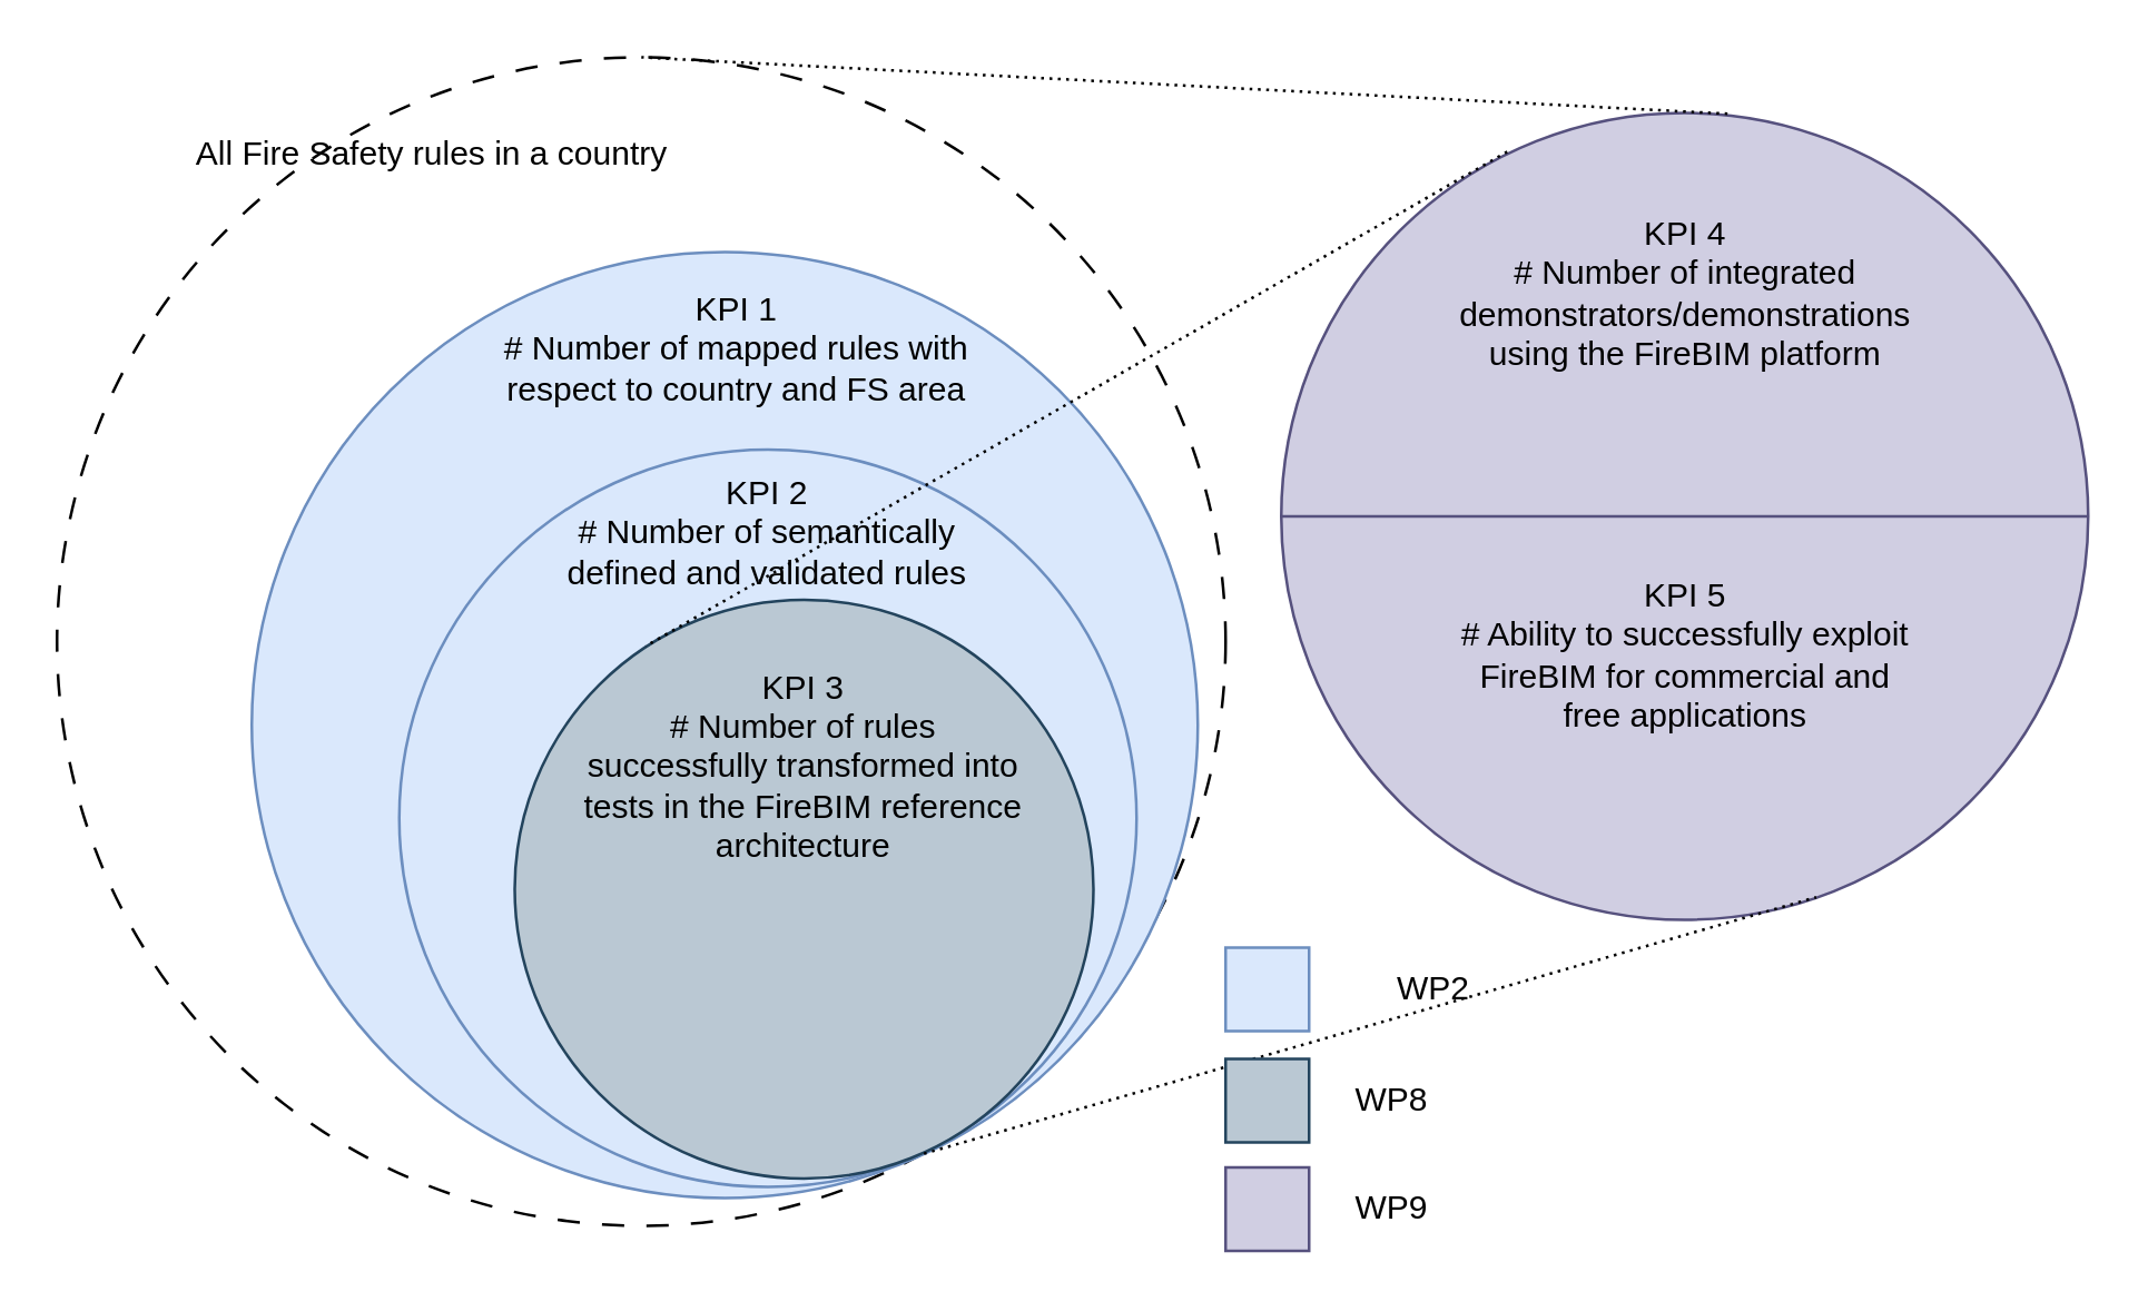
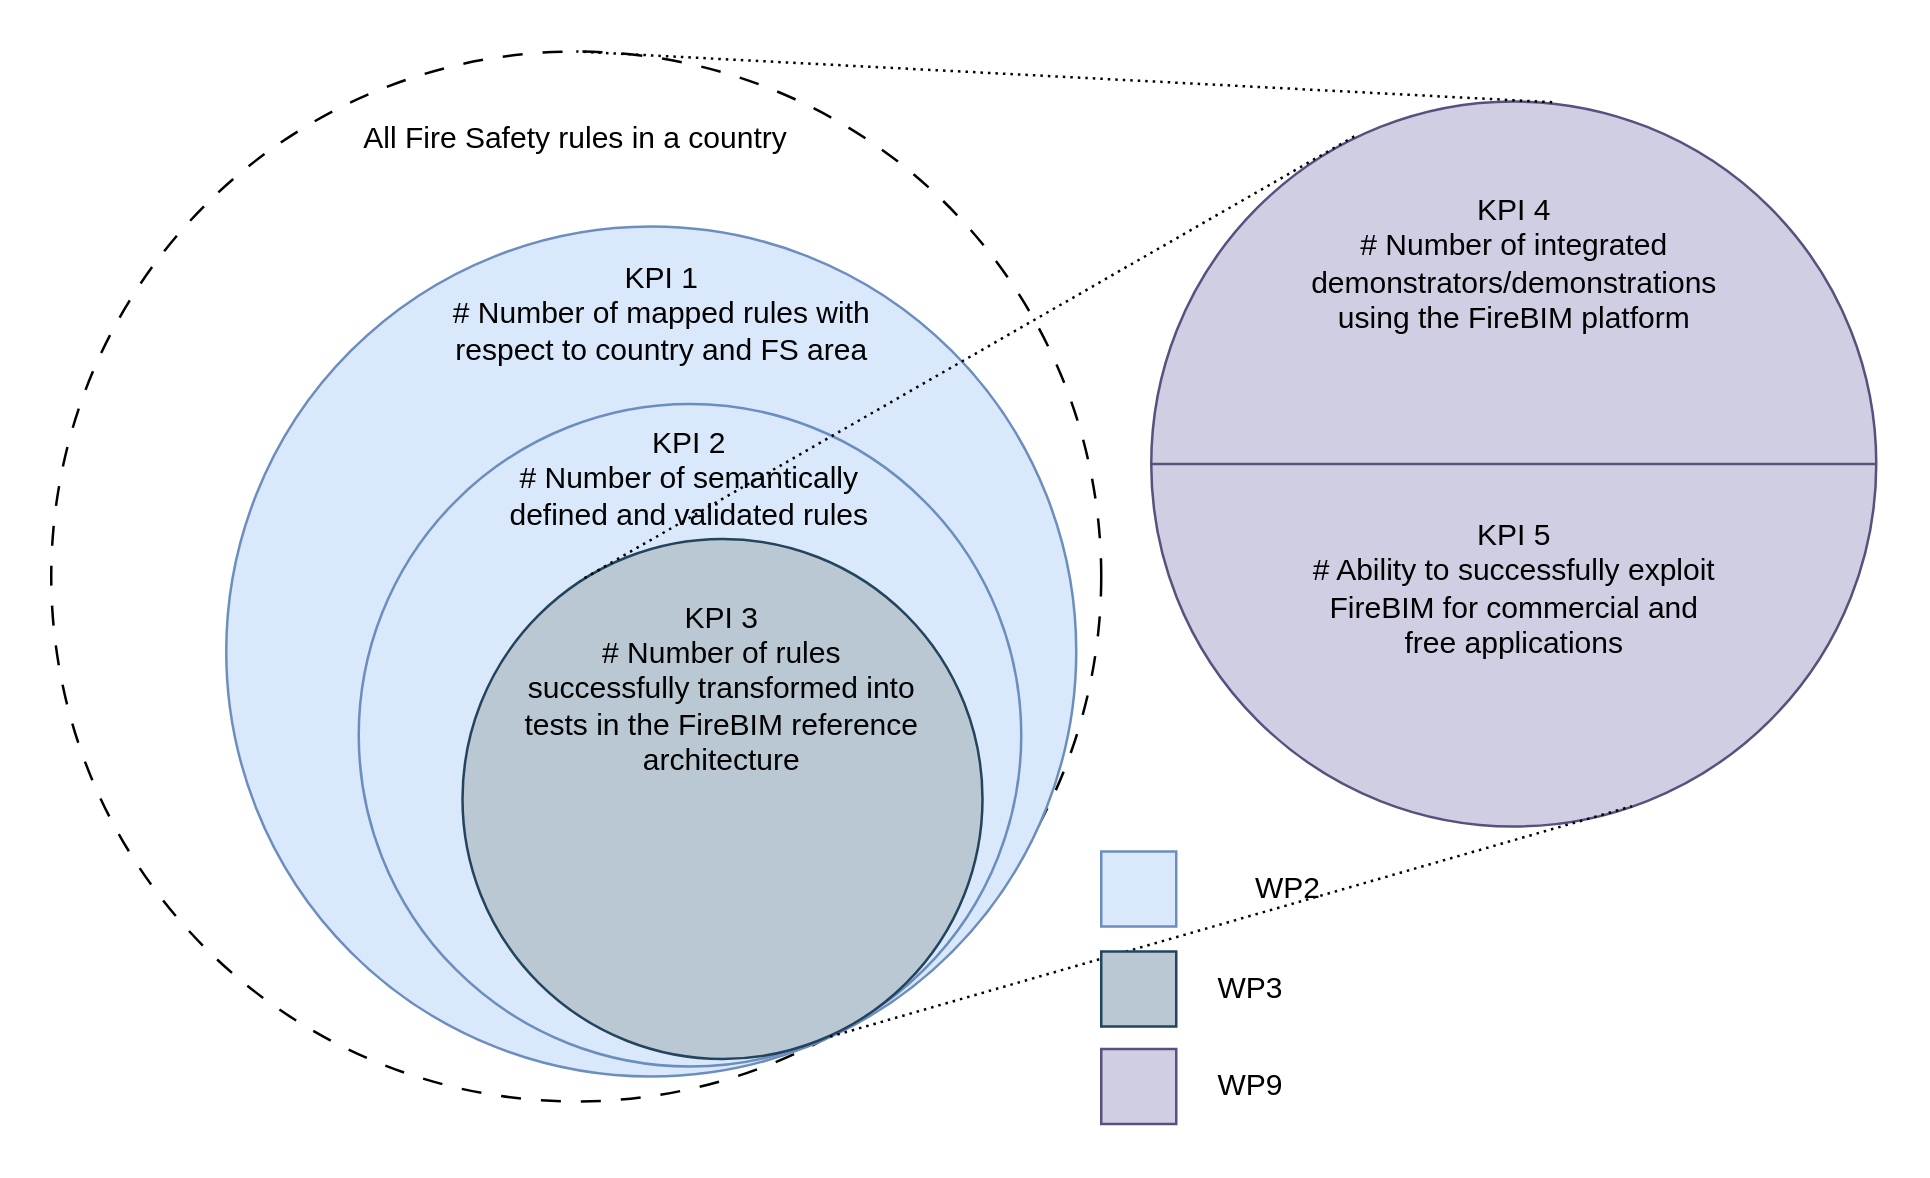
  <mxCell id="0" />
  <mxCell id="1" parent="0" />
  <mxCell id="2" value="" style="ellipse;whiteSpace=wrap;html=1;aspect=fixed;dashed=1;dashPattern=8 8;" vertex="1" parent="1"><mxGeometry x="20" y="20" width="420" height="420" as="geometry" /></mxCell>
- <mxCell id="3" value="All Fire Safety rules in a country" style="text;html=1;align=center;verticalAlign=middle;whiteSpace=wrap;rounded=0;" vertex="1" parent="1"><mxGeometry x="50" y="40" width="210" height="30" as="geometry" /></mxCell>
+ <mxCell id="3" value="All Fire Safety rules in a country" style="text;html=1;align=center;verticalAlign=middle;whiteSpace=wrap;rounded=0;" vertex="1" parent="1"><mxGeometry x="125" y="40" width="210" height="30" as="geometry" /></mxCell>
  <mxCell id="4" value="" style="ellipse;whiteSpace=wrap;html=1;aspect=fixed;fillColor=#dae8fc;strokeColor=#6c8ebf;" vertex="1" parent="1"><mxGeometry x="90" y="90" width="340" height="340" as="geometry" /></mxCell>
  <mxCell id="5" value="KPI 1&lt;br&gt;# Number of mapped rules with respect to country and FS area" style="text;html=1;align=center;verticalAlign=middle;whiteSpace=wrap;rounded=0;" vertex="1" parent="1"><mxGeometry x="177.5" y="110" width="172.5" height="30" as="geometry" /></mxCell>
  <mxCell id="6" value="" style="ellipse;whiteSpace=wrap;html=1;aspect=fixed;fillColor=#dae8fc;strokeColor=#6c8ebf;" vertex="1" parent="1"><mxGeometry x="143" y="161" width="265" height="265" as="geometry" /></mxCell>
  <mxCell id="7" value="KPI 2&lt;br&gt;# Number of semantically defined and validated rules" style="text;html=1;align=center;verticalAlign=middle;whiteSpace=wrap;rounded=0;" vertex="1" parent="1"><mxGeometry x="193" y="176" width="165" height="30" as="geometry" /></mxCell>
  <mxCell id="8" value="" style="ellipse;whiteSpace=wrap;html=1;aspect=fixed;fillColor=#bac8d3;strokeColor=#23445d;" vertex="1" parent="1"><mxGeometry x="184.5" y="215" width="208" height="208" as="geometry" /></mxCell>
  <mxCell id="9" value="KPI 3&lt;br&gt;# Number of rules successfully transformed into tests in the FireBIM&amp;nbsp;reference architecture" style="text;html=1;align=center;verticalAlign=middle;whiteSpace=wrap;rounded=0;" vertex="1" parent="1"><mxGeometry x="206" y="260" width="165" height="30" as="geometry" /></mxCell>
  <mxCell id="10" value="" style="ellipse;whiteSpace=wrap;html=1;aspect=fixed;fillColor=#d0cee2;strokeColor=#56517e;" vertex="1" parent="1"><mxGeometry x="460" y="40" width="290" height="290" as="geometry" /></mxCell>
  <mxCell id="11" value="" style="endArrow=none;html=1;rounded=0;entryX=0.226;entryY=0.08;entryDx=0;entryDy=0;exitX=0.28;exitY=0.048;exitDx=0;exitDy=0;entryPerimeter=0;exitPerimeter=0;strokeWidth=1;dashed=1;strokeColor=default;dashPattern=1 2;" edge="1" parent="1" source="10" target="8"><mxGeometry width="50" height="50" relative="1" as="geometry"><mxPoint x="280" y="260" as="sourcePoint" /><mxPoint x="330" y="210" as="targetPoint" /></mxGeometry></mxCell>
  <mxCell id="12" value="" style="endArrow=none;html=1;rounded=0;exitX=0.707;exitY=0.957;exitDx=0;exitDy=0;exitPerimeter=0;entryX=0.663;entryY=0.972;entryDx=0;entryDy=0;entryPerimeter=0;strokeWidth=1;dashed=1;strokeColor=default;dashPattern=1 2;" edge="1" parent="1" source="8" target="10"><mxGeometry width="50" height="50" relative="1" as="geometry"><mxPoint x="280" y="260" as="sourcePoint" /><mxPoint x="330" y="210" as="targetPoint" /></mxGeometry></mxCell>
  <mxCell id="13" value="" style="rounded=0;whiteSpace=wrap;html=1;fillColor=#dae8fc;strokeColor=#6c8ebf;" vertex="1" parent="1"><mxGeometry x="440" y="340" width="30" height="30" as="geometry" /></mxCell>
  <mxCell id="14" value="" style="rounded=0;whiteSpace=wrap;html=1;fillColor=#bac8d3;strokeColor=#23445d;" vertex="1" parent="1"><mxGeometry x="440" y="380" width="30" height="30" as="geometry" /></mxCell>
  <mxCell id="15" value="" style="rounded=0;whiteSpace=wrap;html=1;fillColor=#d0cee2;strokeColor=#56517e;" vertex="1" parent="1"><mxGeometry x="440" y="419" width="30" height="30" as="geometry" /></mxCell>
  <mxCell id="16" value="KPI 4&lt;br&gt;# Number of integrated demonstrators/demonstrations using the FireBIM platform" style="text;html=1;align=center;verticalAlign=middle;whiteSpace=wrap;rounded=0;" vertex="1" parent="1"><mxGeometry x="522.5" y="90" width="165" height="30" as="geometry" /></mxCell>
  <mxCell id="17" value="KPI 5&lt;br&gt;# Ability to successfully exploit FireBIM for commercial and free applications" style="text;html=1;align=center;verticalAlign=middle;whiteSpace=wrap;rounded=0;" vertex="1" parent="1"><mxGeometry x="522.5" y="220" width="165" height="30" as="geometry" /></mxCell>
  <mxCell id="18" value="WP2" style="text;html=1;align=center;verticalAlign=middle;whiteSpace=wrap;rounded=0;" vertex="1" parent="1"><mxGeometry x="485" y="340" width="60" height="30" as="geometry" /></mxCell>
- <mxCell id="19" value="WP8" style="text;html=1;align=center;verticalAlign=middle;whiteSpace=wrap;rounded=0;" vertex="1" parent="1"><mxGeometry x="470" y="380" width="60" height="30" as="geometry" /></mxCell>
+ <mxCell id="19" value="WP3" style="text;html=1;align=center;verticalAlign=middle;whiteSpace=wrap;rounded=0;" vertex="1" parent="1"><mxGeometry x="470" y="380" width="60" height="30" as="geometry" /></mxCell>
  <mxCell id="20" value="WP9" style="text;html=1;align=center;verticalAlign=middle;whiteSpace=wrap;rounded=0;" vertex="1" parent="1"><mxGeometry x="470" y="419" width="60" height="30" as="geometry" /></mxCell>
  <mxCell id="21" value="" style="endArrow=none;html=1;rounded=0;entryX=0.5;entryY=0;entryDx=0;entryDy=0;strokeWidth=1;exitX=0.553;exitY=0.001;exitDx=0;exitDy=0;exitPerimeter=0;dashed=1;strokeColor=default;dashPattern=1 2;" edge="1" parent="1" source="10" target="2"><mxGeometry width="50" height="50" relative="1" as="geometry"><mxPoint x="610" y="37" as="sourcePoint" /><mxPoint x="242" y="242" as="targetPoint" /></mxGeometry></mxCell>
  <mxCell id="22" value="" style="endArrow=none;html=1;rounded=0;entryX=0;entryY=0.5;entryDx=0;entryDy=0;exitX=1;exitY=0.5;exitDx=0;exitDy=0;fillColor=#d0cee2;strokeColor=#56517e;" edge="1" parent="1" source="10" target="10"><mxGeometry width="50" height="50" relative="1" as="geometry"><mxPoint x="280" y="260" as="sourcePoint" /><mxPoint x="330" y="210" as="targetPoint" /></mxGeometry></mxCell>
